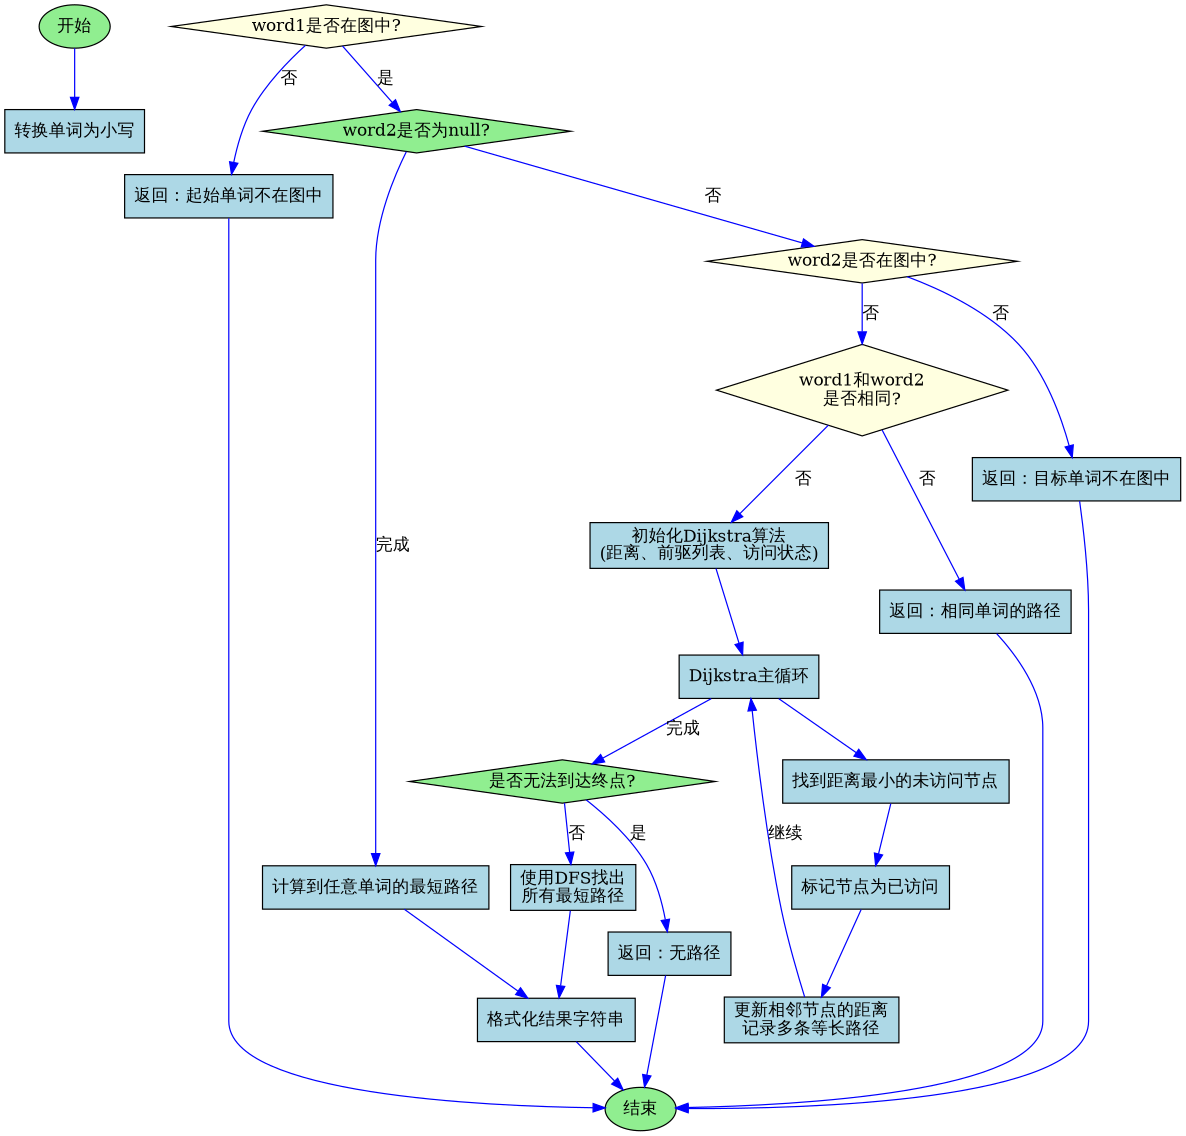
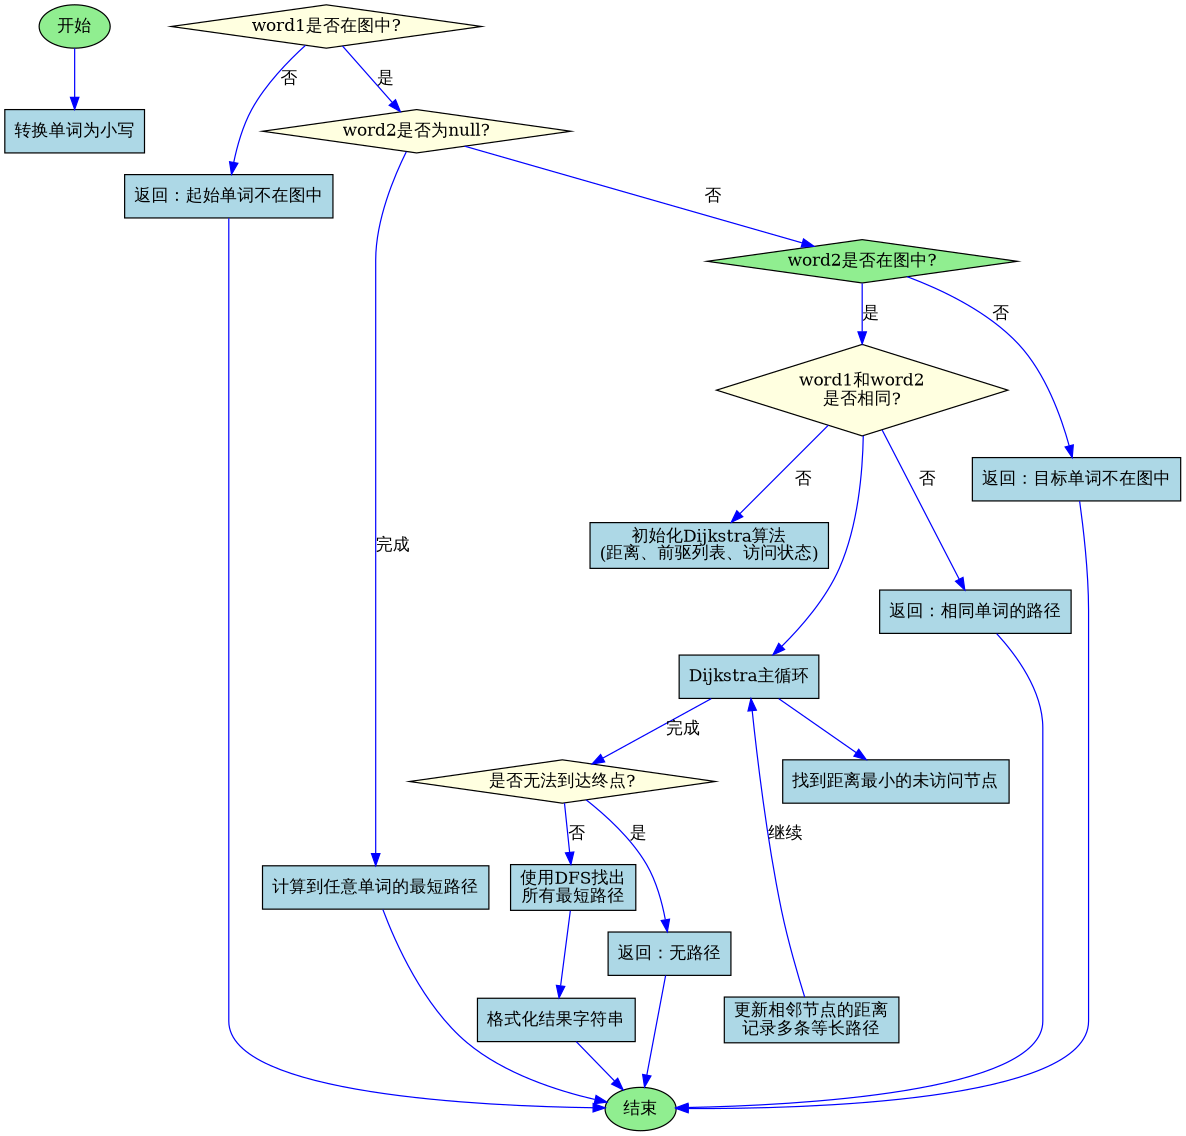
  digraph {
    rankdir=TB
    node [fillcolor=lightblue shape=box style=filled]
    edge [color=blue]
    n1 [fillcolor=lightgreen label="开始" shape=oval]
    n2 [label="转换单词为小写"]
    n3 [fillcolor=lightyellow label="word1是否在图中?" shape=diamond]
    n4 [label="返回：起始单词不在图中"]
-   n5 [fillcolor=lightgreen label="word2是否为null?" shape=diamond]
+   n5 [fillcolor=lightyellow label="word2是否为null?" shape=diamond]
    n6 [fillcolor=lightgreen label="结束" shape=oval]
    n7 [label="计算到任意单词的最短路径"]
-   n8 [fillcolor=lightyellow label="word2是否在图中?" shape=diamond]
+   n8 [fillcolor=lightgreen label="word2是否在图中?" shape=diamond]
    n9 [label="返回：目标单词不在图中"]
    n10 [fillcolor=lightyellow label="word1和word2\n是否相同?" shape=diamond]
    n11 [label="返回：相同单词的路径"]
    n12 [label="初始化Dijkstra算法\n(距离、前驱列表、访问状态)"]
    n13 [label="Dijkstra主循环"]
    n14 [label="找到距离最小的未访问节点"]
-   n15 [fillcolor=lightgreen label="是否无法到达终点?" shape=diamond]
-   n16 [label="标记节点为已访问"]
+   n15 [fillcolor=lightyellow label="是否无法到达终点?" shape=diamond]
    n17 [label="返回：无路径"]
    n18 [label="使用DFS找出\n所有最短路径"]
    n19 [label="更新相邻节点的距离\n记录多条等长路径"]
    n20 [label="格式化结果字符串"]
    n1 -> n2
    n3 -> n4 [label="否"]
    n3 -> n5 [label="是"]
    n4 -> n6
    n5 -> n7 [label="完成"]
    n5 -> n8 [label="否"]
-   n7 -> n20
+   n7 -> n6
    n8 -> n9 [label="否"]
-   n8 -> n10 [label="否"]
+   n8 -> n10 [label="是"]
    n9 -> n6
    n10 -> n11 [label="否"]
    n10 -> n12 [label="否"]
    n11 -> n6
-   n12 -> n13
+   n10 -> n13
    n13 -> n14
    n13 -> n15 [label="完成"]
-   n14 -> n16
    n15 -> n17 [label="是"]
    n15 -> n18 [label="否"]
-   n16 -> n19
    n17 -> n6
    n18 -> n20
    n19 -> n13 [label="继续"]
    n20 -> n6
  }
